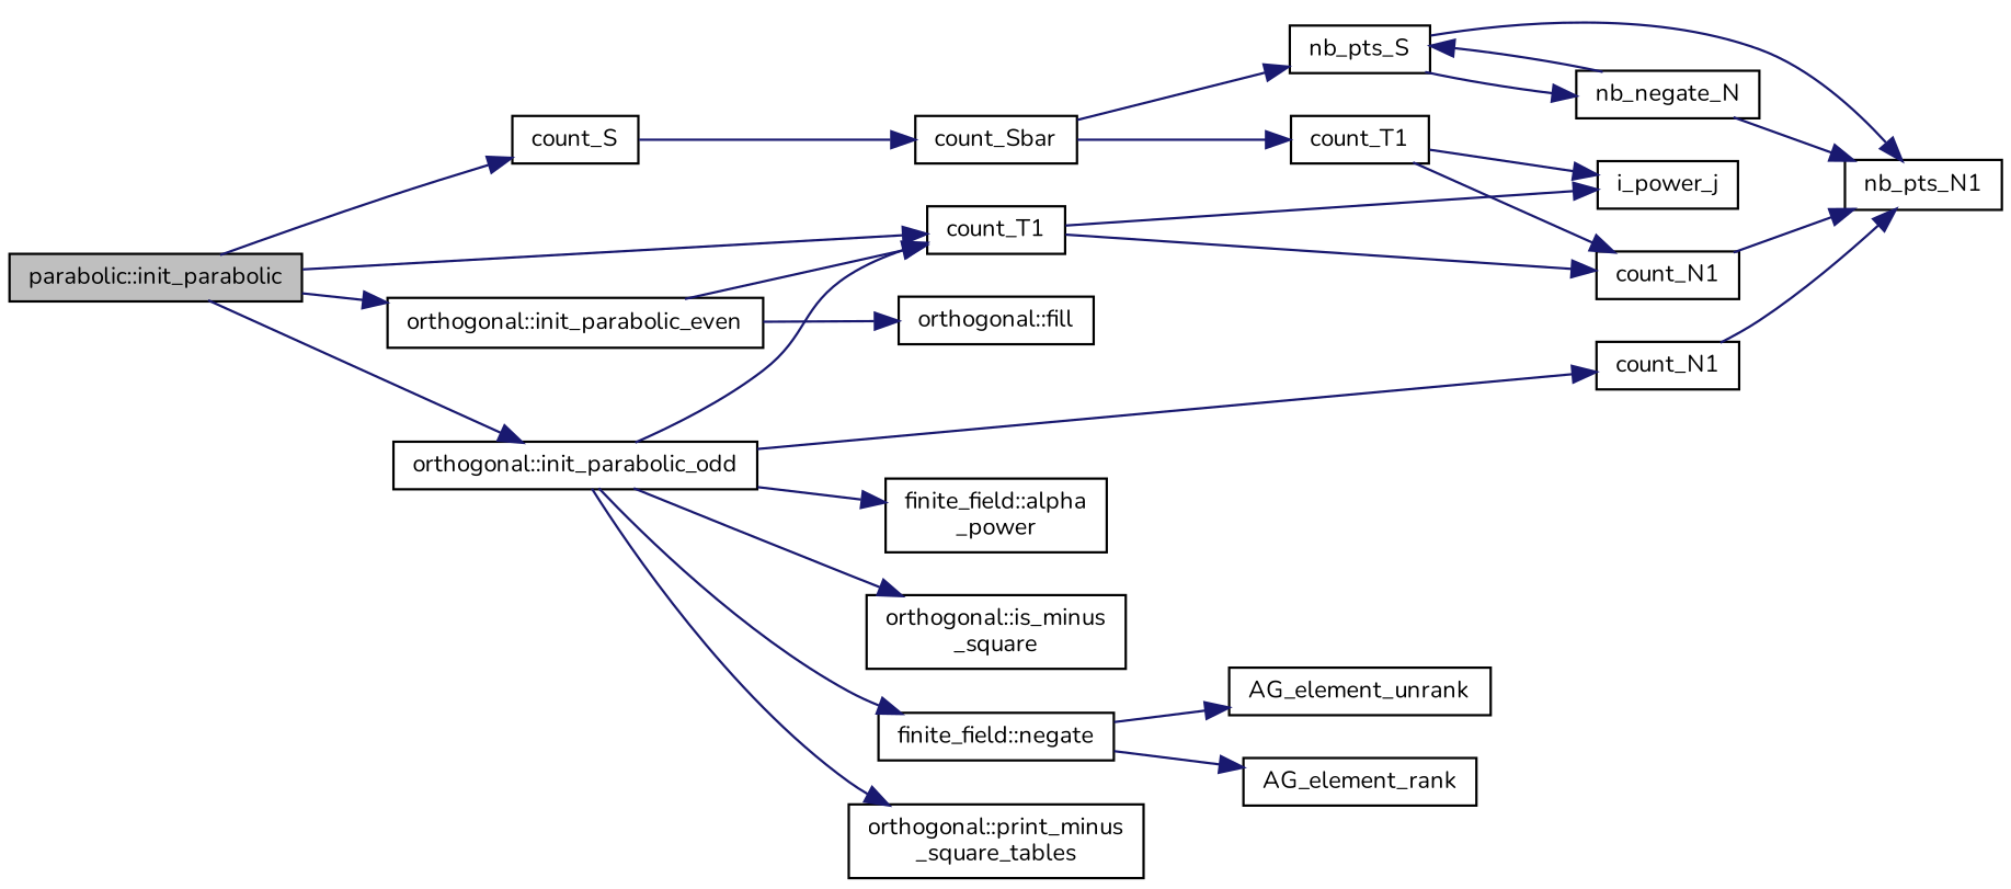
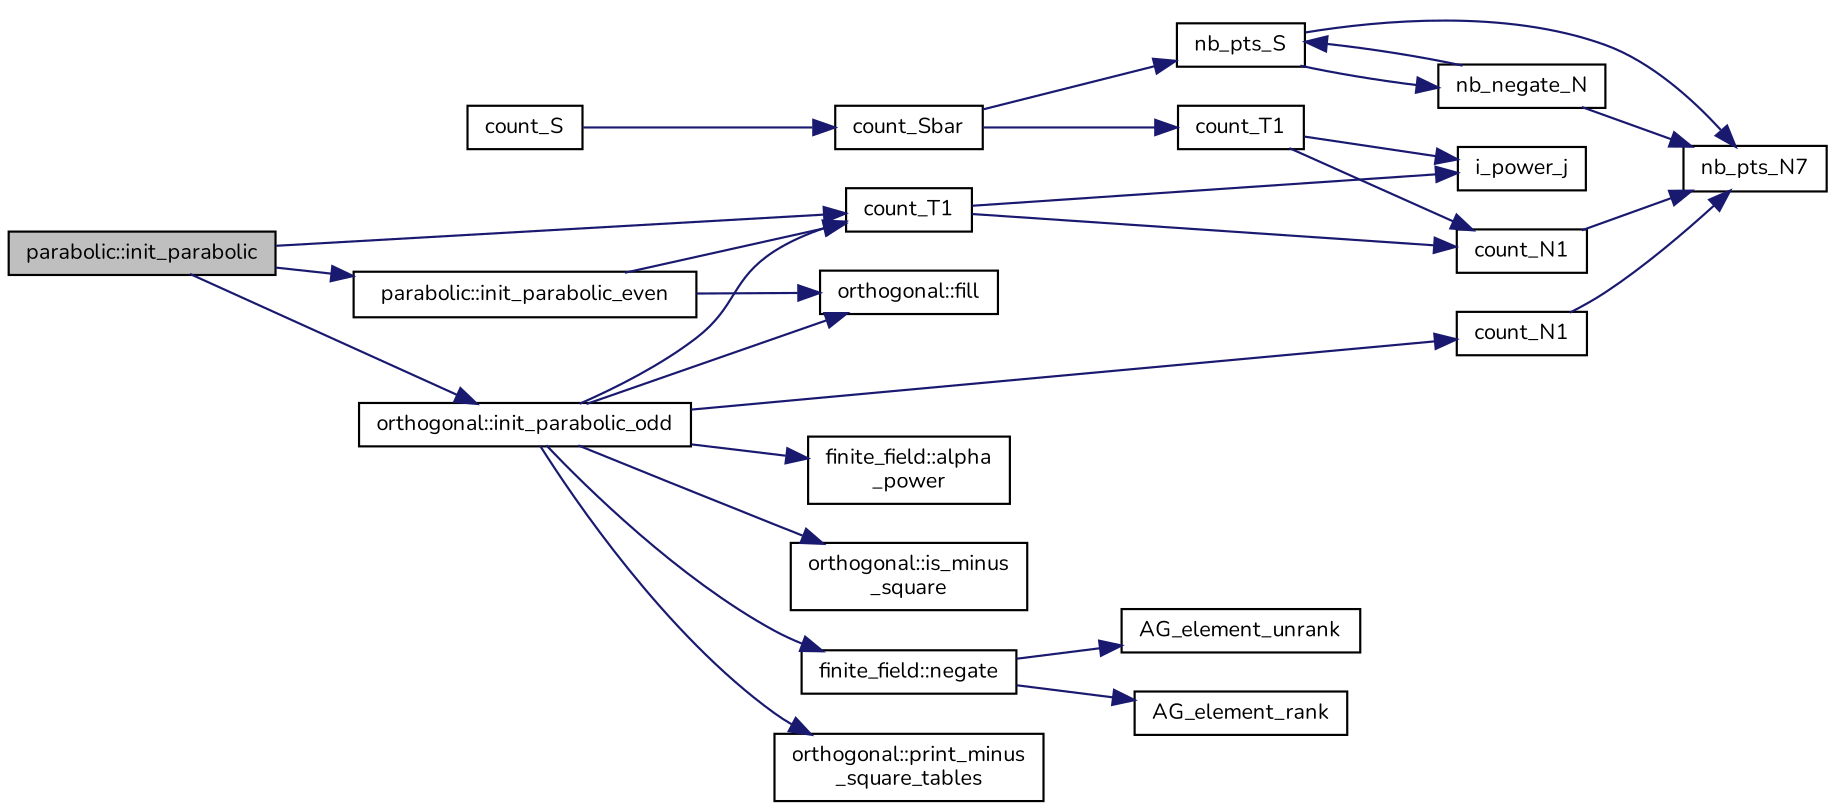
  digraph {
    fontname=Nunito
    rankdir=LR
    node [color=black fillcolor=white fontname=Nunito fontsize=10 shape=record style=filled]
    edge [color=midnightblue fontname=Nunito fontsize=10 labelfontname=Helvetica labelfontsize=10 style=solid]
    n1 [fillcolor=grey75 fontcolor=black height=0.2 label="parabolic::init_parabolic" width=0.4]
-   n2 [height=0.2 label="orthogonal::init_parabolic_even" width=0.4]
+   n2 [height=0.2 label="parabolic::init_parabolic_even" width=0.4]
    n3 [height=0.2 label=count_T1 width=0.4]
    n4 [height=0.2 label="orthogonal::init_parabolic_odd" width=0.4]
    n5 [height=0.2 label=count_S width=0.4]
    n6 [height=0.2 label="orthogonal::fill" width=0.4]
    n7 [height=0.2 label=i_power_j width=0.4]
    n8 [height=0.2 label=count_N1 width=0.4]
    n9 [height=0.2 label=count_N1 width=0.4]
    n10 [height=0.2 label="finite_field::alpha\l_power" width=0.4]
    n11 [height=0.2 label="orthogonal::is_minus\l_square" width=0.4]
    n12 [height=0.2 label="finite_field::negate" width=0.4]
    n13 [height=0.2 label="orthogonal::print_minus\l_square_tables" width=0.4]
    n14 [height=0.2 label=count_Sbar width=0.4]
-   n15 [height=0.2 label=nb_pts_N1 width=0.4]
+   n15 [height=0.2 label=nb_pts_N7 width=0.4]
    n16 [height=0.2 label=nb_pts_S width=0.4]
    n17 [height=0.2 label=nb_negate_N width=0.4]
    n18 [height=0.2 label=AG_element_unrank width=0.4]
    n19 [height=0.2 label=AG_element_rank width=0.4]
    n20 [height=0.2 label=count_T1 width=0.4]
    n1 -> n2
    n1 -> n3
    n1 -> n4
-   n1 -> n5
    n2 -> n3
    n2 -> n6
    n3 -> n7
    n3 -> n8
    n4 -> n3
+   n4 -> n6
    n4 -> n9
    n4 -> n10
    n4 -> n11
    n4 -> n12
    n4 -> n13
    n5 -> n14
    n8 -> n15
    n9 -> n15
    n12 -> n18
    n12 -> n19
    n14 -> n16
    n14 -> n20
    n16 -> n15
    n16 -> n17
    n17 -> n15
    n17 -> n16
    n20 -> n7
    n20 -> n8
  }
